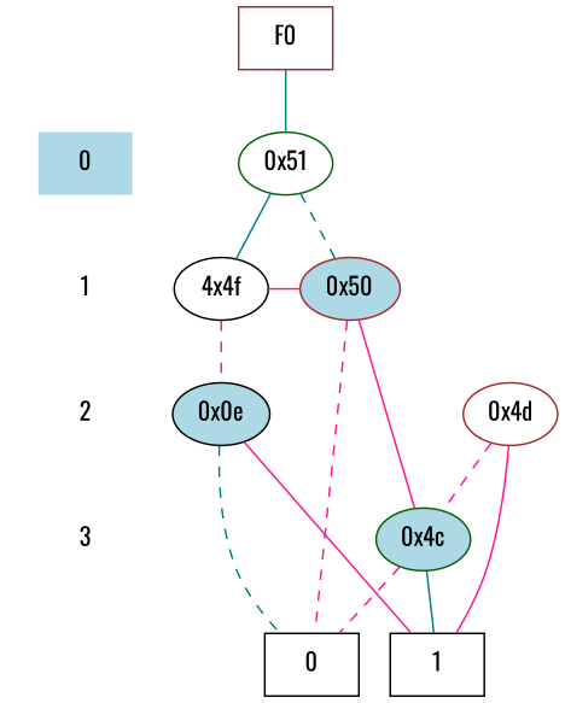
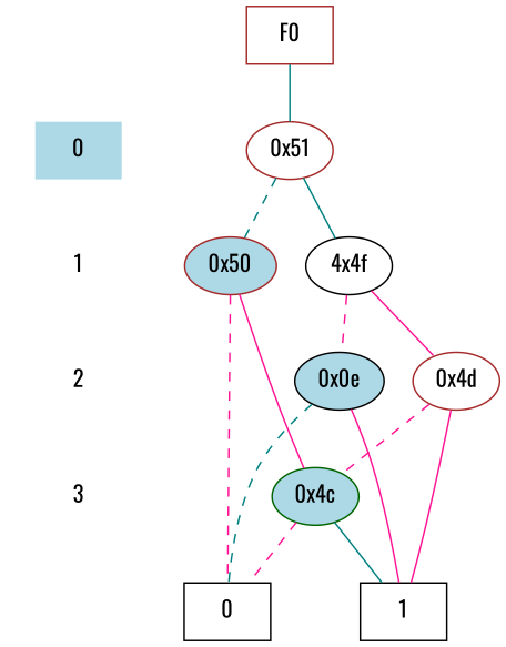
  digraph {
    fontname=Oswald
    node [fontname=Oswald style=filled color=brown fillcolor=white]
    edge [dir=none fontname=Oswald color=deeppink]
    "CONST NODES" [shape=plaintext style=invis color="" fillcolor=""]
    " 0 " [color=darkgreen fillcolor=lightblue shape=plaintext]
    " 1 " [shape=plaintext]
    " 2 " [shape=plaintext]
    " 3 " [shape=plaintext]
    F0 [shape=box]
-   "0x51" [color=darkgreen]
+   "0x51"
    n8 [color=black label="4x4f"]
    "0x50" [fillcolor=lightblue]
    n10 [color=black fillcolor=lightblue label="0x0e"]
    "0x4d"
    "0x4c" [color=darkgreen fillcolor=lightblue]
    n13 [color=black label=0 shape=box]
    n14 [color=black label=1 shape=box]
    subgraph sub_1 {
      "CONST NODES"
      " 0 "
      " 1 "
      " 2 "
      " 3 "
    }
    subgraph sub_2 {
      rank=same
      F0
    }
    subgraph sub_3 {
      rank=same
      " 0 "
      "0x51"
    }
    subgraph sub_4 {
      rank=same
      " 1 "
      n8
      "0x50"
    }
    subgraph sub_5 {
      rank=same
      " 2 "
      n10
      "0x4d"
    }
    subgraph sub_6 {
      rank=same
      " 3 "
      "0x4c"
    }
    subgraph sub_7 {
      rank=same
      "CONST NODES"
      subgraph sub_8 {
        rank=same
        n13
        n14
      }
    }
    " 0 " -> " 1 " [style=invis color=""]
    " 1 " -> " 2 " [style=invis color=""]
    " 2 " -> " 3 " [style=invis color=""]
    " 3 " -> "CONST NODES" [style=invis color=""]
    F0 -> "0x51" [color=teal style=solid]
    "0x51" -> n8 [color=teal]
    "0x51" -> "0x50" [color=teal style=dashed]
    n8 -> n10 [style=dashed]
-   n8 -> "0x50"
+   n8 -> "0x4d"
    "0x50" -> "0x4c"
    "0x50" -> n13 [style=dashed]
    n10 -> n13 [color=teal style=dashed]
    n10 -> n14
    "0x4d" -> "0x4c" [style=dashed]
    "0x4d" -> n14
    "0x4c" -> n13 [style=dashed]
    "0x4c" -> n14 [color=teal]
  }
